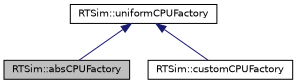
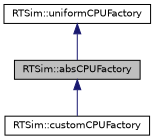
  digraph {
    node [color=black fillcolor=white fontname=Helvetica fontsize=10 shape=record style=filled]
    edge [color=midnightblue dir=back fontname=Helvetica fontsize=10 labelfontname=Helvetica labelfontsize=10 style=solid]
    n1 [fillcolor=grey75 fontcolor=black height=0.2 label="RTSim::absCPUFactory" width=0.4]
    n2 [height=0.2 label="RTSim::customCPUFactory" width=0.4]
    n3 [height=0.2 label="RTSim::uniformCPUFactory" width=0.4]
-   n3 -> n2
+   n1 -> n2
    n3 -> n1
  }
